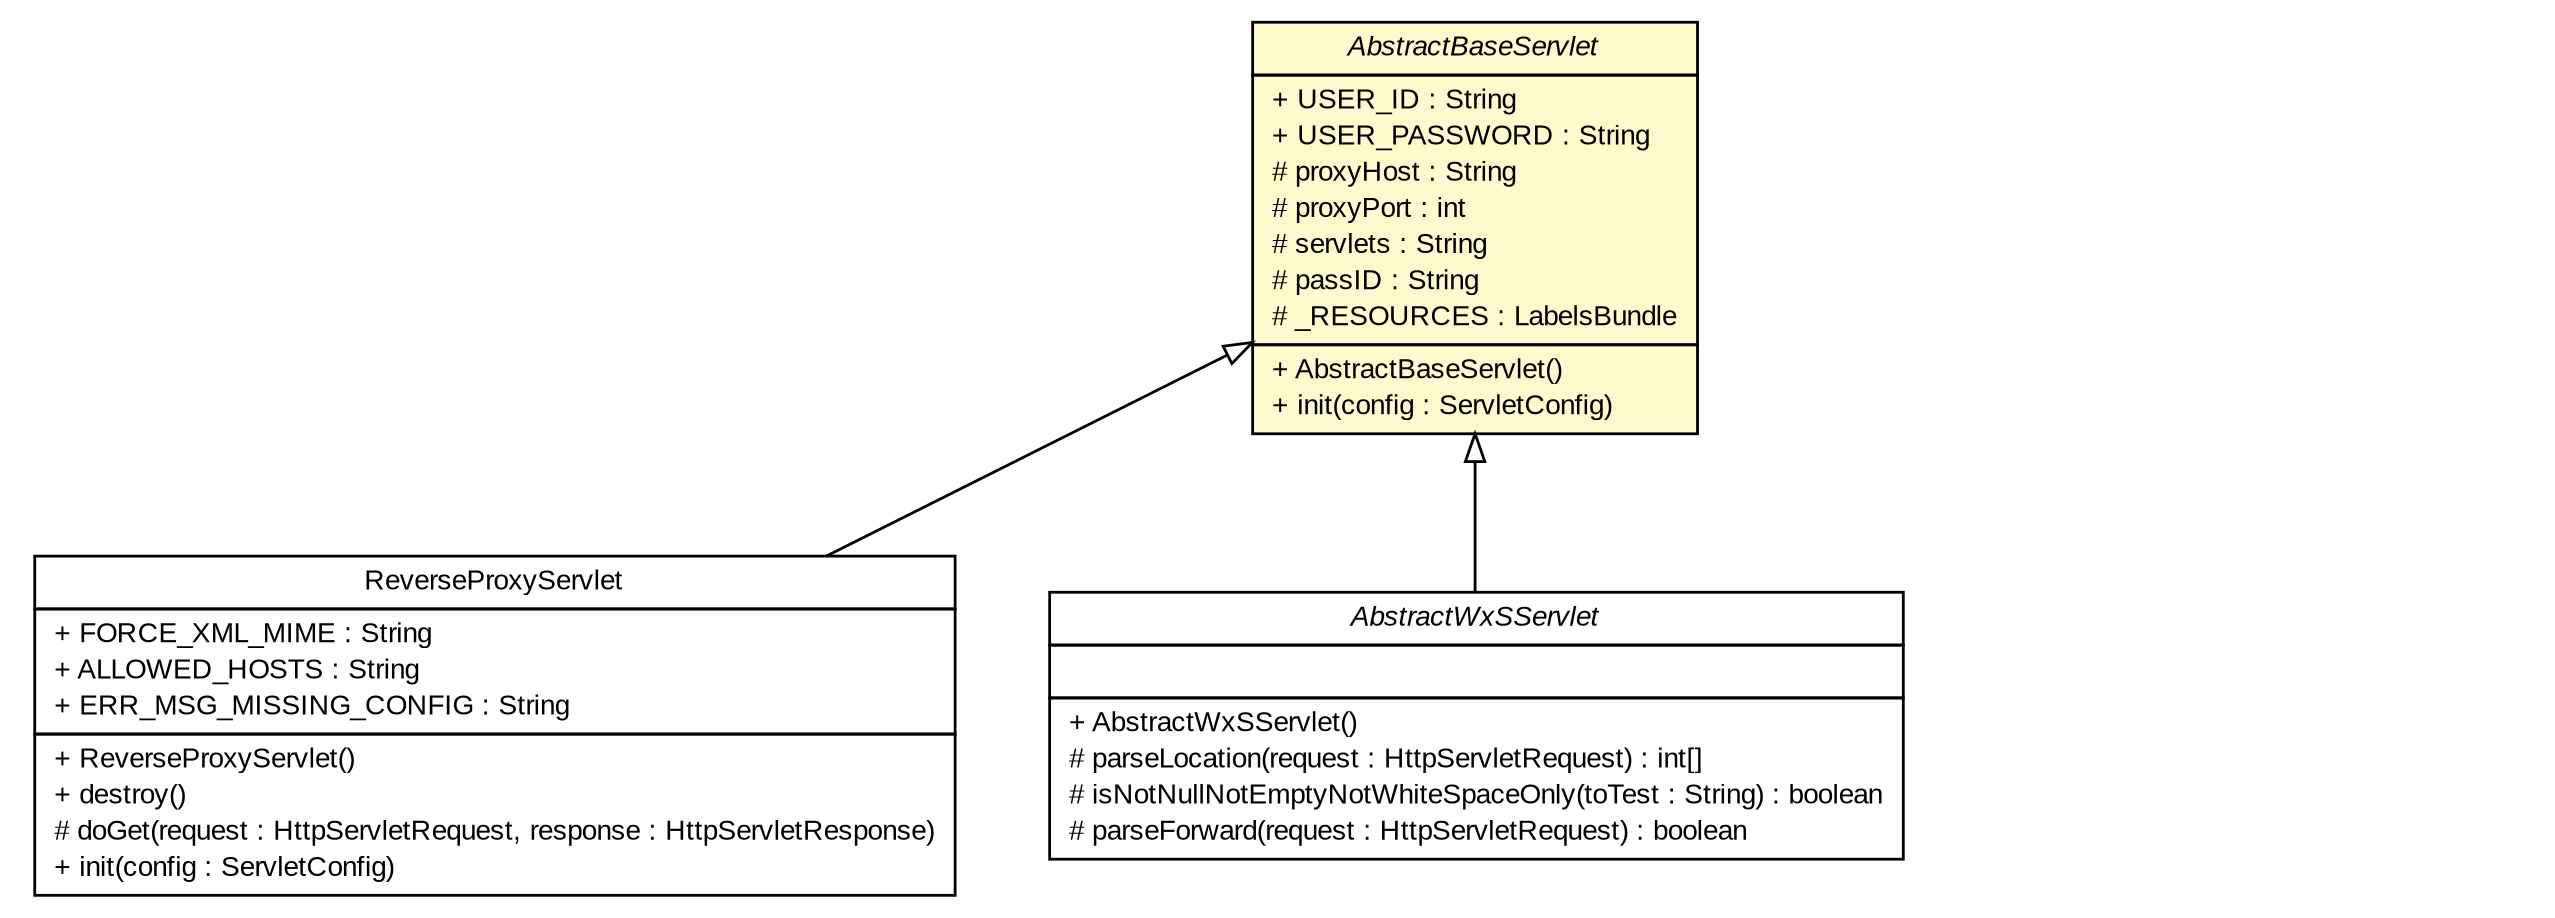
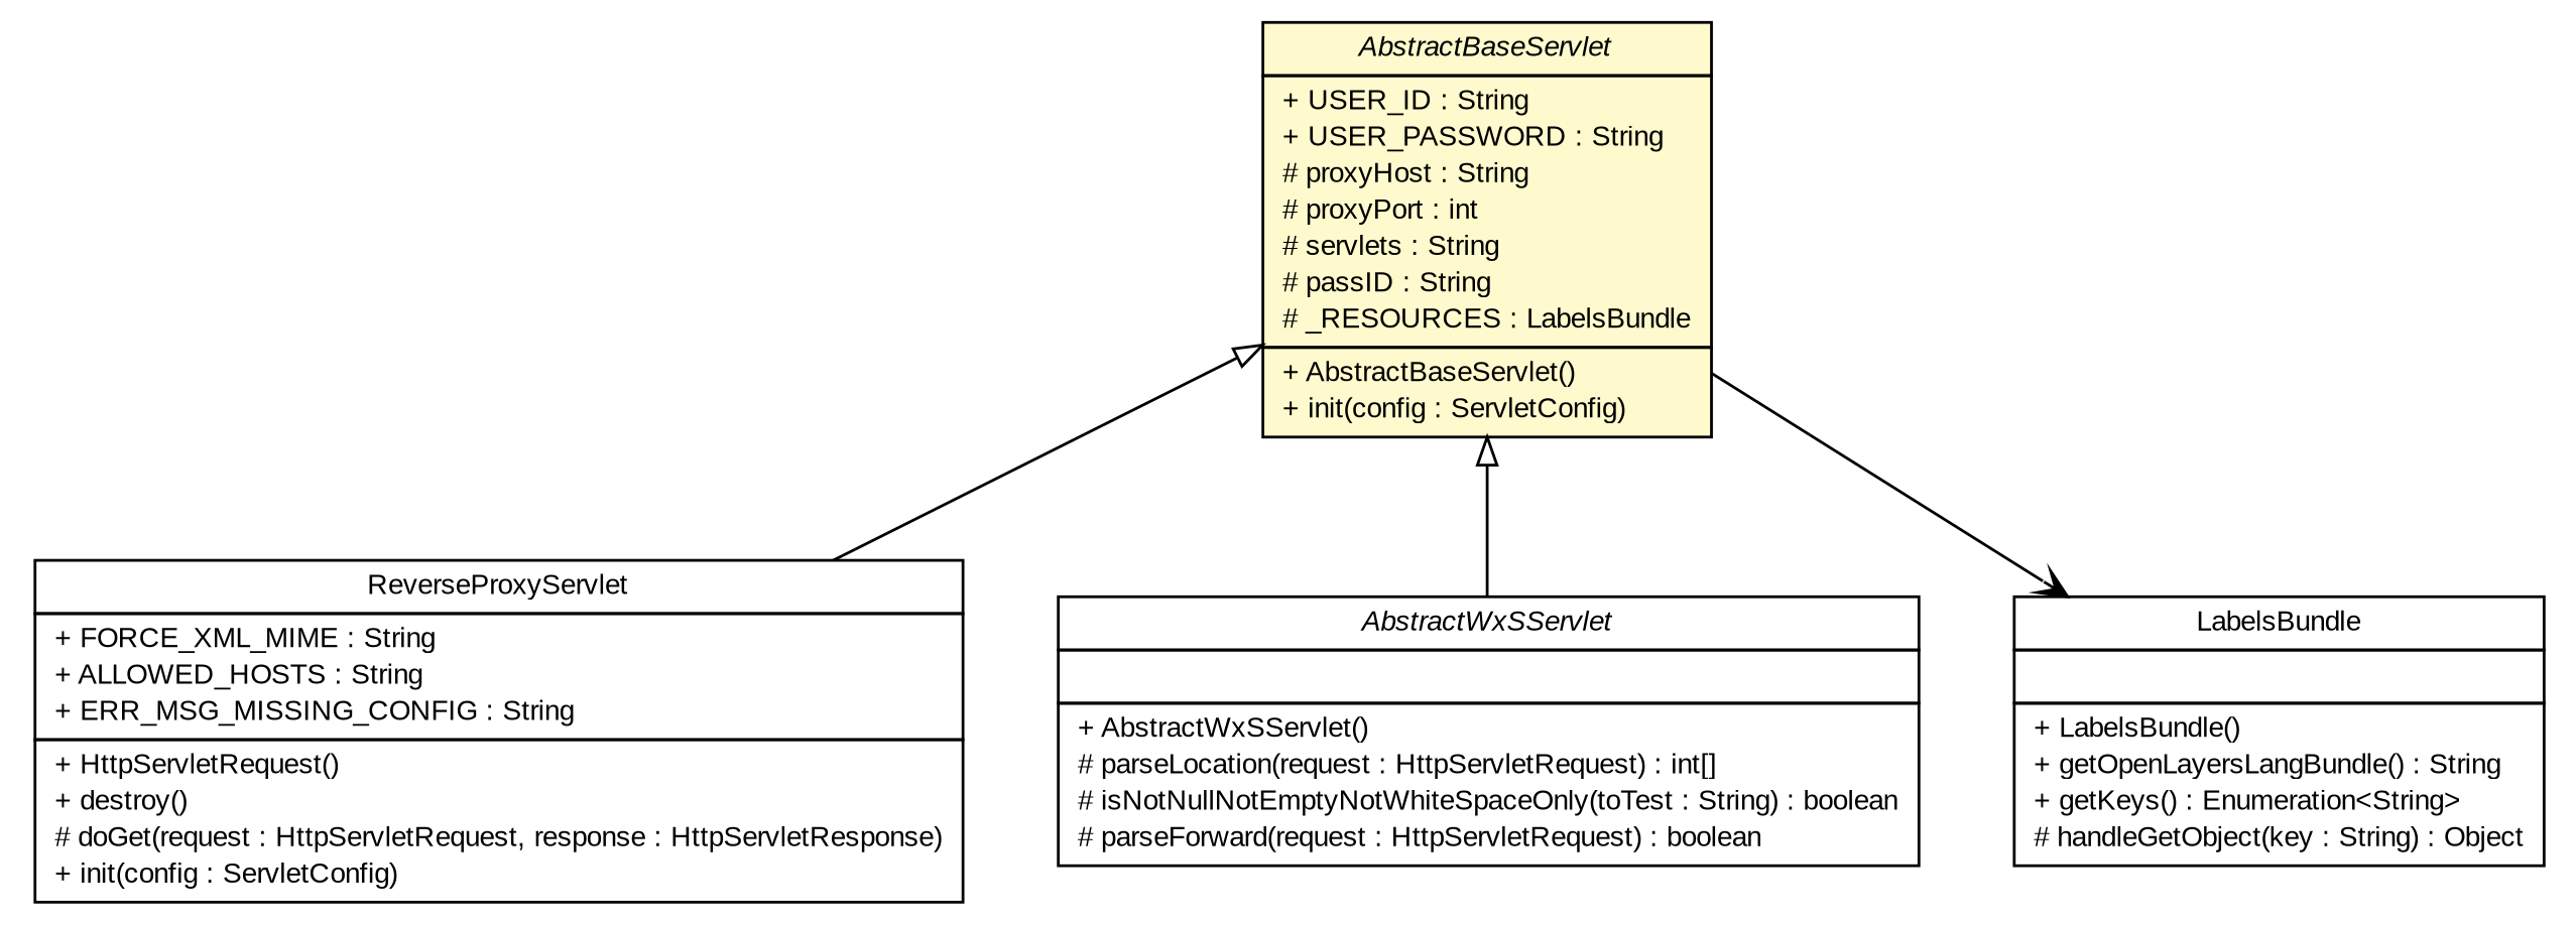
  digraph {
    nodesep=0.25
    ranksep=0.5
    node [fontcolor=black fontname=arial fontsize=10.0 shape=plaintext]
    edge [arrowtail=empty dir=back fontname=arial fontsize=10 headport=p labelfontname=arial labelfontsize=10 tailport=p]
-   n1 [label=<<table title="nl.mineleni.cbsviewer.servlet.ReverseProxyServlet" border="0" cellborder="1" cellspacing="0" cellpadding="2" port="p" href="./ReverseProxyServlet.html"> 		<tr><td><table border="0" cellspacing="0" cellpadding="1"> <tr><td align="center" balign="center"> ReverseProxyServlet </td></tr> 		</table></td></tr> 		<tr><td><table border="0" cellspacing="0" cellpadding="1"> <tr><td align="left" balign="left"> + FORCE_XML_MIME : String </td></tr> <tr><td align="left" balign="left"> + ALLOWED_HOSTS : String </td></tr> <tr><td align="left" balign="left"> + ERR_MSG_MISSING_CONFIG : String </td></tr> 		</table></td></tr> 		<tr><td><table border="0" cellspacing="0" cellpadding="1"> <tr><td align="left" balign="left"> + ReverseProxyServlet() </td></tr> <tr><td align="left" balign="left"> + destroy() </td></tr> <tr><td align="left" balign="left"> # doGet(request : HttpServletRequest, response : HttpServletResponse) </td></tr> <tr><td align="left" balign="left"> + init(config : ServletConfig) </td></tr> 		</table></td></tr> 		</table>>]
+   n1 [label=<<table title="nl.mineleni.cbsviewer.servlet.ReverseProxyServlet" border="0" cellborder="1" cellspacing="0" cellpadding="2" port="p" href="./ReverseProxyServlet.html"> 		<tr><td><table border="0" cellspacing="0" cellpadding="1"> <tr><td align="center" balign="center"> ReverseProxyServlet </td></tr> 		</table></td></tr> 		<tr><td><table border="0" cellspacing="0" cellpadding="1"> <tr><td align="left" balign="left"> + FORCE_XML_MIME : String </td></tr> <tr><td align="left" balign="left"> + ALLOWED_HOSTS : String </td></tr> <tr><td align="left" balign="left"> + ERR_MSG_MISSING_CONFIG : String </td></tr> 		</table></td></tr> 		<tr><td><table border="0" cellspacing="0" cellpadding="1"> <tr><td align="left" balign="left"> + HttpServletRequest() </td></tr> <tr><td align="left" balign="left"> + destroy() </td></tr> <tr><td align="left" balign="left"> # doGet(request : HttpServletRequest, response : HttpServletResponse) </td></tr> <tr><td align="left" balign="left"> + init(config : ServletConfig) </td></tr> 		</table></td></tr> 		</table>>]
    n2 [label=<<table title="nl.mineleni.cbsviewer.servlet.AbstractWxSServlet" border="0" cellborder="1" cellspacing="0" cellpadding="2" port="p" href="./AbstractWxSServlet.html"> 		<tr><td><table border="0" cellspacing="0" cellpadding="1"> <tr><td align="center" balign="center"><font face="arial italic"> AbstractWxSServlet </font></td></tr> 		</table></td></tr> 		<tr><td><table border="0" cellspacing="0" cellpadding="1"> <tr><td align="left" balign="left">  </td></tr> 		</table></td></tr> 		<tr><td><table border="0" cellspacing="0" cellpadding="1"> <tr><td align="left" balign="left"> + AbstractWxSServlet() </td></tr> <tr><td align="left" balign="left"> # parseLocation(request : HttpServletRequest) : int[] </td></tr> <tr><td align="left" balign="left"> # isNotNullNotEmptyNotWhiteSpaceOnly(toTest : String) : boolean </td></tr> <tr><td align="left" balign="left"> # parseForward(request : HttpServletRequest) : boolean </td></tr> 		</table></td></tr> 		</table>>]
    n3 [label=<<table title="nl.mineleni.cbsviewer.servlet.AbstractBaseServlet" border="0" cellborder="1" cellspacing="0" cellpadding="2" port="p" bgcolor="lemonChiffon" href="./AbstractBaseServlet.html"> 		<tr><td><table border="0" cellspacing="0" cellpadding="1"> <tr><td align="center" balign="center"><font face="arial italic"> AbstractBaseServlet </font></td></tr> 		</table></td></tr> 		<tr><td><table border="0" cellspacing="0" cellpadding="1"> <tr><td align="left" balign="left"> + USER_ID : String </td></tr> <tr><td align="left" balign="left"> + USER_PASSWORD : String </td></tr> <tr><td align="left" balign="left"> # proxyHost : String </td></tr> <tr><td align="left" balign="left"> # proxyPort : int </td></tr> <tr><td align="left" balign="left"> # servlets : String </td></tr> <tr><td align="left" balign="left"> # passID : String </td></tr> <tr><td align="left" balign="left"> # _RESOURCES : LabelsBundle </td></tr> 		</table></td></tr> 		<tr><td><table border="0" cellspacing="0" cellpadding="1"> <tr><td align="left" balign="left"> + AbstractBaseServlet() </td></tr> <tr><td align="left" balign="left"> + init(config : ServletConfig) </td></tr> 		</table></td></tr> 		</table>>]
+   n4 [label=<<table title="nl.mineleni.cbsviewer.util.LabelsBundle" border="0" cellborder="1" cellspacing="0" cellpadding="2" port="p" href="../util/LabelsBundle.html"> 		<tr><td><table border="0" cellspacing="0" cellpadding="1"> <tr><td align="center" balign="center"> LabelsBundle </td></tr> 		</table></td></tr> 		<tr><td><table border="0" cellspacing="0" cellpadding="1"> <tr><td align="left" balign="left">  </td></tr> 		</table></td></tr> 		<tr><td><table border="0" cellspacing="0" cellpadding="1"> <tr><td align="left" balign="left"> + LabelsBundle() </td></tr> <tr><td align="left" balign="left"> + getOpenLayersLangBundle() : String </td></tr> <tr><td align="left" balign="left"> + getKeys() : Enumeration&lt;String&gt; </td></tr> <tr><td align="left" balign="left"> # handleGetObject(key : String) : Object </td></tr> 		</table></td></tr> 		</table>>]
    n3 -> n1
    n3 -> n2
+   n3 -> n4 [arrowhead=open color=black fontcolor=black fontsize=10.0 arrowtail="" dir=""]
  }
